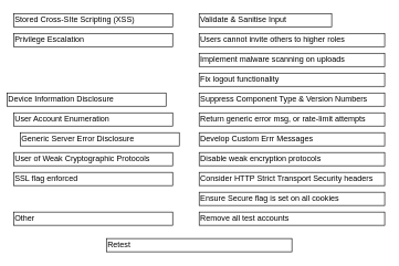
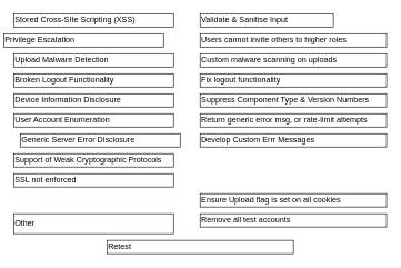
  <mxCell id="0" />
  <mxCell id="1" parent="0" />
  <mxCell id="2" value="Stored Cross-SIte Scripting (XSS)" style="rounded=0;whiteSpace=wrap;html=1;align=left;" vertex="1" parent="1"><mxGeometry x="20" y="20" width="240" height="20" as="geometry" /></mxCell>
- <mxCell id="3" value="Privilege Escalation" style="rounded=0;whiteSpace=wrap;html=1;align=left;" vertex="1" parent="1"><mxGeometry x="20" y="50" width="240" height="20" as="geometry" /></mxCell>
- <mxCell id="6" value="Device Information Disclosure" style="rounded=0;whiteSpace=wrap;html=1;align=left;" vertex="1" parent="1"><mxGeometry x="10" y="140" width="240" height="20" as="geometry" /></mxCell>
+ <mxCell id="3" value="Privilege Escalation" style="rounded=0;whiteSpace=wrap;html=1;align=left;" vertex="1" parent="1"><mxGeometry x="5" y="50" width="240" height="20" as="geometry" /></mxCell>
+ <mxCell id="4" value="Upload Malware Detection" style="rounded=0;whiteSpace=wrap;html=1;align=left;" vertex="1" parent="1"><mxGeometry x="20" y="80" width="240" height="20" as="geometry" /></mxCell>
+ <mxCell id="5" value="Broken Logout Functionality" style="rounded=0;whiteSpace=wrap;html=1;align=left;" vertex="1" parent="1"><mxGeometry x="20" y="110" width="240" height="20" as="geometry" /></mxCell>
+ <mxCell id="6" value="Device Information Disclosure" style="rounded=0;whiteSpace=wrap;html=1;align=left;" vertex="1" parent="1"><mxGeometry x="20" y="140" width="240" height="20" as="geometry" /></mxCell>
  <mxCell id="7" value="User Account Enumeration" style="rounded=0;whiteSpace=wrap;html=1;align=left;" vertex="1" parent="1"><mxGeometry x="20" y="170" width="240" height="20" as="geometry" /></mxCell>
  <mxCell id="8" value="Generic Server Error Disclosure" style="rounded=0;whiteSpace=wrap;html=1;align=left;" vertex="1" parent="1"><mxGeometry x="30" y="200" width="240" height="20" as="geometry" /></mxCell>
- <mxCell id="9" value="User of Weak Cryptographic Protocols" style="rounded=0;whiteSpace=wrap;html=1;align=left;" vertex="1" parent="1"><mxGeometry x="20" y="230" width="240" height="20" as="geometry" /></mxCell>
- <mxCell id="10" value="SSL flag enforced" style="rounded=0;whiteSpace=wrap;html=1;align=left;" vertex="1" parent="1"><mxGeometry x="20" y="260" width="240" height="20" as="geometry" /></mxCell>
+ <mxCell id="9" value="Support of Weak Cryptographic Protocols" style="rounded=0;whiteSpace=wrap;html=1;align=left;" vertex="1" parent="1"><mxGeometry x="20" y="230" width="240" height="20" as="geometry" /></mxCell>
+ <mxCell id="10" value="SSL not enforced" style="rounded=0;whiteSpace=wrap;html=1;align=left;" vertex="1" parent="1"><mxGeometry x="20" y="260" width="240" height="20" as="geometry" /></mxCell>
  <mxCell id="11" value="Validate &amp;amp; Sanitise Input" style="rounded=0;whiteSpace=wrap;html=1;align=left;" vertex="1" parent="1"><mxGeometry x="300" y="20" width="200" height="20" as="geometry" /></mxCell>
  <mxCell id="12" value="Users cannot invite others to higher roles" style="rounded=0;whiteSpace=wrap;html=1;align=left;" vertex="1" parent="1"><mxGeometry x="300" y="50" width="280" height="20" as="geometry" /></mxCell>
- <mxCell id="13" value="Implement malware scanning on uploads" style="rounded=0;whiteSpace=wrap;html=1;align=left;" vertex="1" parent="1"><mxGeometry x="300" y="80" width="280" height="20" as="geometry" /></mxCell>
+ <mxCell id="13" value="Custom malware scanning on uploads" style="rounded=0;whiteSpace=wrap;html=1;align=left;" vertex="1" parent="1"><mxGeometry x="300" y="80" width="280" height="20" as="geometry" /></mxCell>
  <mxCell id="14" value="Fix logout functionality" style="rounded=0;whiteSpace=wrap;html=1;align=left;" vertex="1" parent="1"><mxGeometry x="300" y="110" width="280" height="20" as="geometry" /></mxCell>
  <mxCell id="15" value="Suppress Component Type &amp;amp; Version Numbers" style="rounded=0;whiteSpace=wrap;html=1;align=left;" vertex="1" parent="1"><mxGeometry x="300" y="140" width="280" height="20" as="geometry" /></mxCell>
- <mxCell id="16" value="Ensure Secure flag is set on all cookies" style="rounded=0;whiteSpace=wrap;html=1;align=left;" vertex="1" parent="1"><mxGeometry x="300" y="290" width="280" height="20" as="geometry" /></mxCell>
- <mxCell id="17" value="Disable weak encryption protocols" style="rounded=0;whiteSpace=wrap;html=1;align=left;" vertex="1" parent="1"><mxGeometry x="300" y="230" width="280" height="20" as="geometry" /></mxCell>
- <mxCell id="18" value="Consider HTTP Strict Transport Security headers" style="rounded=0;whiteSpace=wrap;html=1;align=left;" vertex="1" parent="1"><mxGeometry x="300" y="260" width="280" height="20" as="geometry" /></mxCell>
+ <mxCell id="16" value="Ensure Upload flag is set on all cookies" style="rounded=0;whiteSpace=wrap;html=1;align=left;" vertex="1" parent="1"><mxGeometry x="300" y="290" width="280" height="20" as="geometry" /></mxCell>
  <mxCell id="19" value="Return generic error msg, or rate-limit attempts" style="rounded=0;whiteSpace=wrap;html=1;align=left;" vertex="1" parent="1"><mxGeometry x="300" y="170" width="280" height="20" as="geometry" /></mxCell>
  <mxCell id="20" value="Develop Custom Errr Messages" style="rounded=0;whiteSpace=wrap;html=1;align=left;" vertex="1" parent="1"><mxGeometry x="300" y="200" width="280" height="20" as="geometry" /></mxCell>
  <mxCell id="21" value="Remove all test accounts" style="rounded=0;whiteSpace=wrap;html=1;align=left;" vertex="1" parent="1"><mxGeometry x="300" y="320" width="280" height="20" as="geometry" /></mxCell>
  <mxCell id="22" value="Retest" style="rounded=0;whiteSpace=wrap;html=1;align=left;" vertex="1" parent="1"><mxGeometry x="160" y="360" width="280" height="20" as="geometry" /></mxCell>
- <mxCell id="23" value="Other" style="rounded=0;whiteSpace=wrap;html=1;align=left;" vertex="1" parent="1"><mxGeometry x="20" y="320" width="240" height="20" as="geometry" /></mxCell>
+ <mxCell id="23" value="Other" style="rounded=0;whiteSpace=wrap;html=1;align=left;" vertex="1" parent="1"><mxGeometry x="20" y="320" width="240" height="30" as="geometry" /></mxCell>
